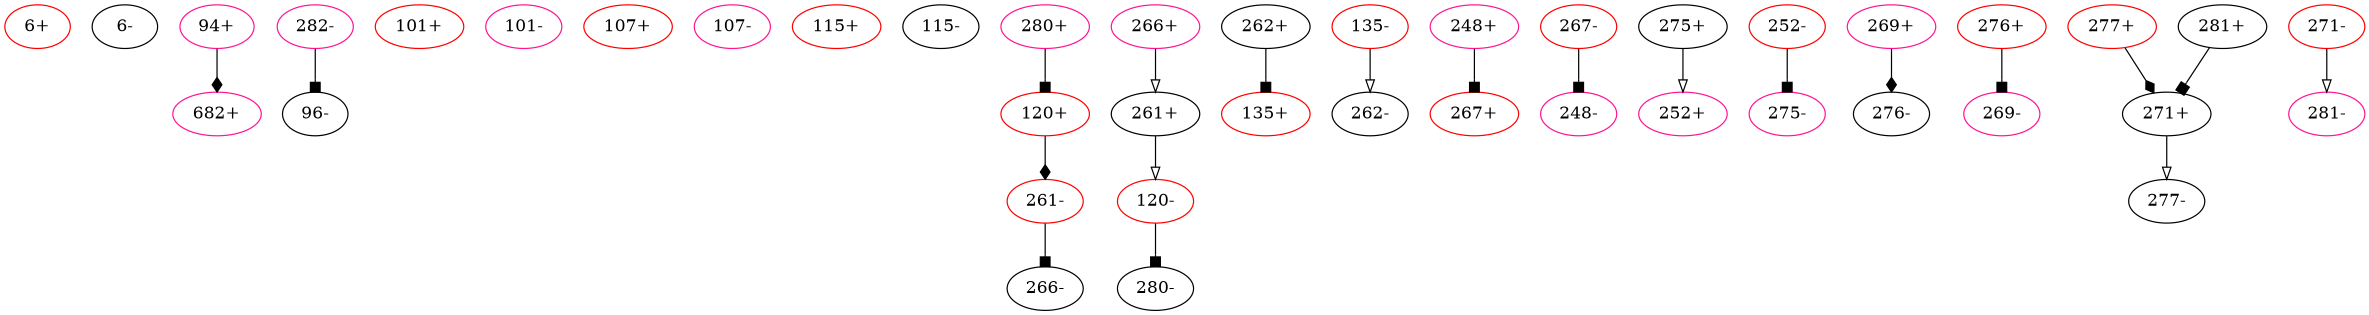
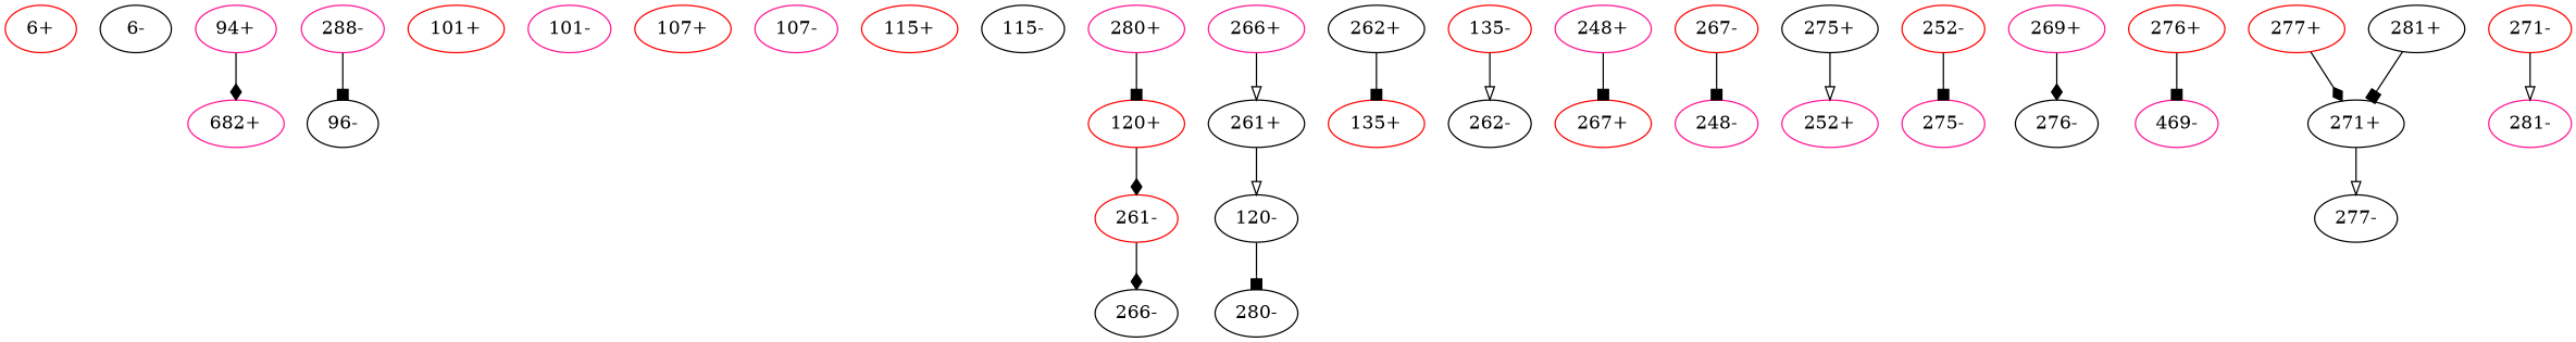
  digraph {
    k=37
    node [color=red l=1548]
    edge [arrowhead=box d=-36 e=0.0 n=32]
    "6+"
    "6-" [color=black]
    n3 [color=deeppink l=10589 label="94+"]
    n4 [color=deeppink l=5853 label="682+"]
    "96-" [color=black l=10589]
    "101+" [l=1613]
    "101-" [color=deeppink l=1613]
    "107+" [l=1379]
    "107-" [color=deeppink l=1379]
    "115+" [l=1874]
    "115-" [color=black l=1874]
    "120+" [l=1922]
    "261-" [l=3260]
    "266-" [color=black l=12312]
-   "120-" [l=1922]
+   "120-" [color=black l=1922]
    "280-" [color=black l=8243]
    "135+" [l=1611]
    "135-" [l=1611]
    "262-" [color=black l=4824]
    "248+" [color=deeppink l=1274]
    "267+" [l=7358]
    "248-" [color=deeppink l=1274]
    "252+" [color=deeppink l=1325]
    "252-" [l=1325]
    "275-" [color=deeppink l=7334]
    "261+" [color=black l=3260]
    "262+" [color=black l=4824]
    "266+" [color=deeppink l=12312]
    "267-" [l=7358]
    "269+" [color=deeppink l=2251]
    "276-" [color=black l=3944]
-   "269-" [color=deeppink l=2251]
+   "269-" [color=deeppink l=2251 label="469-"]
    "271+" [color=black l=4333]
    "277-" [color=black l=10088]
    "271-" [l=4333]
    "281-" [color=deeppink l=13196]
    "275+" [color=black l=7334]
    "276+" [l=3944]
    "277+" [l=10088]
    "280+" [color=deeppink l=8243]
    "281+" [color=black l=13196]
-   "282-" [color=deeppink l=5853]
+   "282-" [color=deeppink l=5853 label="288-"]
    n3 -> n4 [arrowhead=diamond d=7 e=3.7]
    "120+" -> "261-" [arrowhead=diamond d=32 e=2.9 n=51]
-   "261-" -> "266-" [n=111]
+   "261-" -> "266-" [arrowhead=diamond n=111]
    "120-" -> "280-" [d=-33 e=2.0 n=107]
    "135-" -> "262-" [arrowhead=onormal d=54 e=3.4 n=37]
    "248+" -> "267+" [d=-42 e=1.9 n=126]
    "252-" -> "275-" [n=90]
    "261+" -> "120-" [arrowhead=onormal d=32 e=2.9 n=51]
    "262+" -> "135+" [d=54 e=3.4 n=37]
    "266+" -> "261+" [arrowhead=onormal n=111]
    "267-" -> "248-" [d=-42 e=1.9 n=126]
    "269+" -> "276-" [arrowhead=diamond d=-51 e=4.5 n=21]
    "271+" -> "277-" [arrowhead=onormal d=-22 e=2.1 n=98]
    "271-" -> "281-" [arrowhead=onormal d=-70 e=1.8 n=132]
    "275+" -> "252+" [arrowhead=onormal n=90]
    "276+" -> "269-" [d=-51 e=4.5 n=21]
    "277+" -> "271+" [arrowhead=diamond d=-22 e=2.1 n=98]
    "280+" -> "120+" [d=-33 e=2.0 n=107]
    "281+" -> "271+" [d=-70 e=1.8 n=132]
    "282-" -> "96-" [d=7 e=3.7]
  }
